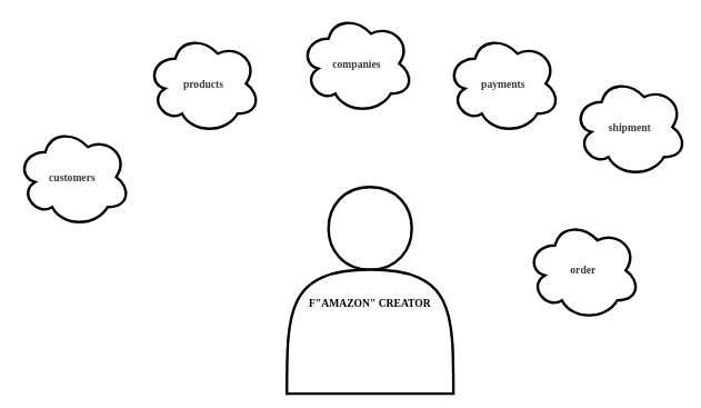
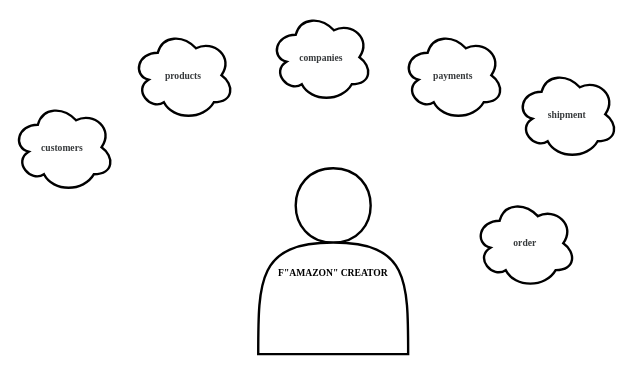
  <mxCell id="0" />
  <mxCell id="1" parent="0" />
  <mxCell id="2" value="&lt;b&gt;&lt;font style=&quot;font-size: 16px&quot;&gt;&lt;br&gt;&lt;br&gt;&lt;font face=&quot;Verdana&quot;&gt;F&quot;AMAZON&quot; CREATOR&lt;/font&gt;&lt;br&gt;&lt;/font&gt;&lt;/b&gt;" style="shape=actor;whiteSpace=wrap;html=1;strokeWidth=4;" vertex="1" parent="1"><mxGeometry x="430" y="280" width="250" height="310" as="geometry" /></mxCell>
- <mxCell id="3" value="&lt;span style=&quot;color: rgb(55 , 58 , 60) ; text-align: left ; background-color: rgb(255 , 255 , 255)&quot;&gt;&lt;b&gt;&lt;font face=&quot;Verdana&quot; style=&quot;font-size: 16px&quot;&gt;customers&amp;nbsp;&lt;/font&gt;&lt;/b&gt;&lt;/span&gt;" style="ellipse;shape=cloud;whiteSpace=wrap;html=1;strokeWidth=4;" vertex="1" parent="1"><mxGeometry x="25" y="190" width="170" height="150" as="geometry" /></mxCell>
+ <mxCell id="3" value="&lt;span style=&quot;color: rgb(55 , 58 , 60) ; text-align: left ; background-color: rgb(255 , 255 , 255)&quot;&gt;&lt;b&gt;&lt;font face=&quot;Verdana&quot; style=&quot;font-size: 16px&quot;&gt;customers&amp;nbsp;&lt;/font&gt;&lt;/b&gt;&lt;/span&gt;" style="ellipse;shape=cloud;whiteSpace=wrap;html=1;strokeWidth=4;" vertex="1" parent="1"><mxGeometry x="20" y="170" width="170" height="150" as="geometry" /></mxCell>
  <mxCell id="4" value="&lt;span style=&quot;color: rgb(55 , 58 , 60) ; text-align: left ; background-color: rgb(255 , 255 , 255)&quot;&gt;&lt;b&gt;&lt;font face=&quot;Verdana&quot; style=&quot;font-size: 16px&quot;&gt;products&lt;/font&gt;&lt;/b&gt;&lt;/span&gt;" style="ellipse;shape=cloud;whiteSpace=wrap;html=1;strokeWidth=4;" vertex="1" parent="1"><mxGeometry x="220" y="50" width="170" height="150" as="geometry" /></mxCell>
  <mxCell id="5" value="&lt;span style=&quot;color: rgb(55 , 58 , 60) ; text-align: left ; background-color: rgb(255 , 255 , 255)&quot;&gt;&lt;b&gt;&lt;font face=&quot;Verdana&quot; style=&quot;font-size: 16px&quot;&gt;companies&lt;/font&gt;&lt;/b&gt;&lt;/span&gt;" style="ellipse;shape=cloud;whiteSpace=wrap;html=1;strokeWidth=4;" vertex="1" parent="1"><mxGeometry x="450" y="20" width="170" height="150" as="geometry" /></mxCell>
  <mxCell id="6" value="&lt;span style=&quot;color: rgb(55 , 58 , 60) ; text-align: left ; background-color: rgb(255 , 255 , 255)&quot;&gt;&lt;b&gt;&lt;font face=&quot;Verdana&quot; style=&quot;font-size: 16px&quot;&gt;payments&lt;/font&gt;&lt;/b&gt;&lt;/span&gt;" style="ellipse;shape=cloud;whiteSpace=wrap;html=1;strokeWidth=4;" vertex="1" parent="1"><mxGeometry x="670" y="50" width="170" height="150" as="geometry" /></mxCell>
  <mxCell id="7" value="&lt;span style=&quot;color: rgb(55 , 58 , 60) ; text-align: left ; background-color: rgb(255 , 255 , 255)&quot;&gt;&lt;b&gt;&lt;font face=&quot;Verdana&quot; style=&quot;font-size: 16px&quot;&gt;shipment&lt;/font&gt;&lt;/b&gt;&lt;/span&gt;" style="ellipse;shape=cloud;whiteSpace=wrap;html=1;strokeWidth=4;" vertex="1" parent="1"><mxGeometry x="860" y="115" width="170" height="150" as="geometry" /></mxCell>
  <mxCell id="8" value="&lt;span style=&quot;color: rgb(55 , 58 , 60) ; text-align: left ; background-color: rgb(255 , 255 , 255)&quot;&gt;&lt;b&gt;&lt;font face=&quot;Verdana&quot; style=&quot;font-size: 16px&quot;&gt;order&lt;/font&gt;&lt;/b&gt;&lt;/span&gt;" style="ellipse;shape=cloud;whiteSpace=wrap;html=1;strokeWidth=4;" vertex="1" parent="1"><mxGeometry x="790" y="330" width="170" height="150" as="geometry" /></mxCell>
